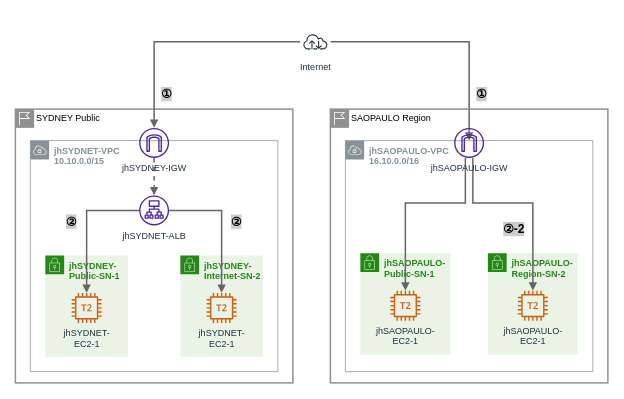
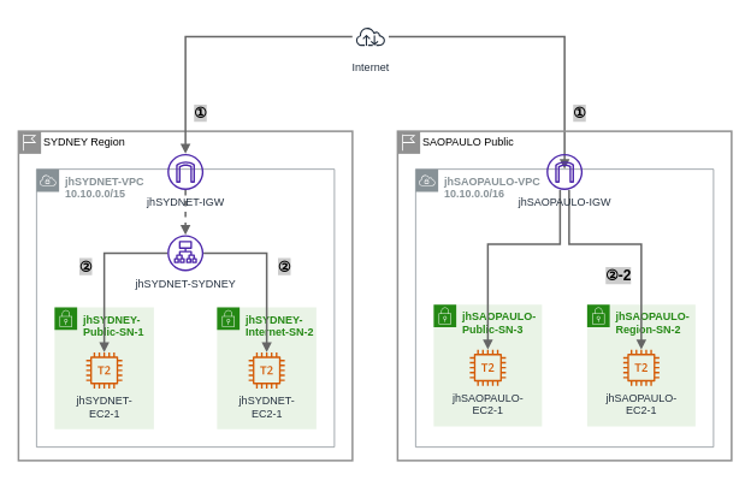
  <mxCell id="0" />
  <mxCell id="1" parent="0" />
- <mxCell id="2" value="SYDNEY Public" style="shape=mxgraph.ibm.box;prType=region;fontStyle=0;verticalAlign=top;align=left;spacingLeft=32;spacingTop=4;fillColor=none;rounded=0;whiteSpace=wrap;html=1;strokeColor=#919191;strokeWidth=2;dashed=0;container=1;spacing=-4;collapsible=0;expand=0;recursiveResize=0;" vertex="1" parent="1"><mxGeometry x="20" y="145" width="370" height="365" as="geometry" /></mxCell>
+ <mxCell id="2" value="SYDNEY Region" style="shape=mxgraph.ibm.box;prType=region;fontStyle=0;verticalAlign=top;align=left;spacingLeft=32;spacingTop=4;fillColor=none;rounded=0;whiteSpace=wrap;html=1;strokeColor=#919191;strokeWidth=2;dashed=0;container=1;spacing=-4;collapsible=0;expand=0;recursiveResize=0;" vertex="1" parent="1"><mxGeometry x="20" y="145" width="370" height="365" as="geometry" /></mxCell>
  <mxCell id="3" value="&lt;b&gt;jhSYDNET-VPC&lt;br&gt;10.10.0.0/15&lt;/b&gt;" style="sketch=0;outlineConnect=0;gradientColor=none;html=1;whiteSpace=wrap;fontSize=12;fontStyle=0;shape=mxgraph.aws4.group;grIcon=mxgraph.aws4.group_vpc;strokeColor=#879196;fillColor=none;verticalAlign=top;align=left;spacingLeft=30;fontColor=#879196;dashed=0;" vertex="1" parent="2"><mxGeometry x="20" y="42" width="330" height="308" as="geometry" /></mxCell>
  <mxCell id="4" value="&lt;b&gt;jhSYDNEY-Public-SN-1&lt;/b&gt;" style="points=[[0,0],[0.25,0],[0.5,0],[0.75,0],[1,0],[1,0.25],[1,0.5],[1,0.75],[1,1],[0.75,1],[0.5,1],[0.25,1],[0,1],[0,0.75],[0,0.5],[0,0.25]];outlineConnect=0;gradientColor=none;html=1;whiteSpace=wrap;fontSize=12;fontStyle=0;container=1;pointerEvents=0;collapsible=0;recursiveResize=0;shape=mxgraph.aws4.group;grIcon=mxgraph.aws4.group_security_group;grStroke=0;strokeColor=#248814;fillColor=#E9F3E6;verticalAlign=top;align=left;spacingLeft=30;fontColor=#248814;dashed=0;" vertex="1" parent="2"><mxGeometry x="40" y="195" width="110" height="135" as="geometry" /></mxCell>
  <mxCell id="5" value="jhSYDNET-&lt;br&gt;EC2-1" style="sketch=0;outlineConnect=0;fontColor=#232F3E;gradientColor=none;fillColor=#D45B07;strokeColor=none;dashed=0;verticalLabelPosition=bottom;verticalAlign=top;align=center;html=1;fontSize=12;fontStyle=0;aspect=fixed;pointerEvents=1;shape=mxgraph.aws4.t2_instance;" vertex="1" parent="4"><mxGeometry x="35" y="50" width="40" height="40" as="geometry" /></mxCell>
  <mxCell id="6" value="&lt;b&gt;jhSYDNEY-Internet-SN-2&lt;/b&gt;" style="points=[[0,0],[0.25,0],[0.5,0],[0.75,0],[1,0],[1,0.25],[1,0.5],[1,0.75],[1,1],[0.75,1],[0.5,1],[0.25,1],[0,1],[0,0.75],[0,0.5],[0,0.25]];outlineConnect=0;gradientColor=none;html=1;whiteSpace=wrap;fontSize=12;fontStyle=0;container=1;pointerEvents=0;collapsible=0;recursiveResize=0;shape=mxgraph.aws4.group;grIcon=mxgraph.aws4.group_security_group;grStroke=0;strokeColor=#248814;fillColor=#E9F3E6;verticalAlign=top;align=left;spacingLeft=30;fontColor=#248814;dashed=0;" vertex="1" parent="2"><mxGeometry x="220" y="195" width="110" height="135" as="geometry" /></mxCell>
  <mxCell id="7" value="jhSYDNET-&lt;br&gt;EC2-1" style="sketch=0;outlineConnect=0;fontColor=#232F3E;gradientColor=none;fillColor=#D45B07;strokeColor=none;dashed=0;verticalLabelPosition=bottom;verticalAlign=top;align=center;html=1;fontSize=12;fontStyle=0;aspect=fixed;pointerEvents=1;shape=mxgraph.aws4.t2_instance;" vertex="1" parent="6"><mxGeometry x="35" y="50" width="40" height="40" as="geometry" /></mxCell>
  <mxCell id="8" style="edgeStyle=orthogonalEdgeStyle;rounded=0;orthogonalLoop=1;jettySize=auto;html=1;endArrow=block;endFill=1;strokeWidth=2;fillColor=#f5f5f5;strokeColor=#666666;dashed=1;" edge="1" parent="2" source="9" target="12"><mxGeometry relative="1" as="geometry" /></mxCell>
- <mxCell id="9" value="jhSYDNEY-IGW" style="sketch=0;outlineConnect=0;fontColor=#232F3E;gradientColor=none;fillColor=#4D27AA;strokeColor=none;dashed=0;verticalLabelPosition=bottom;verticalAlign=top;align=center;html=1;fontSize=12;fontStyle=0;aspect=fixed;pointerEvents=1;shape=mxgraph.aws4.internet_gateway;" vertex="1" parent="2"><mxGeometry x="165" y="25" width="40" height="40" as="geometry" /></mxCell>
+ <mxCell id="9" value="jhSYDNET-IGW" style="sketch=0;outlineConnect=0;fontColor=#232F3E;gradientColor=none;fillColor=#4D27AA;strokeColor=none;dashed=0;verticalLabelPosition=bottom;verticalAlign=top;align=center;html=1;fontSize=12;fontStyle=0;aspect=fixed;pointerEvents=1;shape=mxgraph.aws4.internet_gateway;" vertex="1" parent="2"><mxGeometry x="165" y="25" width="40" height="40" as="geometry" /></mxCell>
  <mxCell id="10" style="edgeStyle=orthogonalEdgeStyle;rounded=0;orthogonalLoop=1;jettySize=auto;html=1;endArrow=block;endFill=1;strokeWidth=2;fillColor=#f5f5f5;strokeColor=#666666;" edge="1" parent="2" source="12" target="5"><mxGeometry relative="1" as="geometry" /></mxCell>
  <mxCell id="11" style="edgeStyle=orthogonalEdgeStyle;rounded=0;orthogonalLoop=1;jettySize=auto;html=1;endArrow=block;endFill=1;strokeWidth=2;fillColor=#f5f5f5;strokeColor=#666666;" edge="1" parent="2" source="12" target="7"><mxGeometry relative="1" as="geometry" /></mxCell>
- <mxCell id="12" value="jhSYDNET-ALB" style="sketch=0;outlineConnect=0;fontColor=#232F3E;gradientColor=none;fillColor=#4D27AA;strokeColor=none;dashed=0;verticalLabelPosition=bottom;verticalAlign=top;align=center;html=1;fontSize=12;fontStyle=0;aspect=fixed;pointerEvents=1;shape=mxgraph.aws4.application_load_balancer;" vertex="1" parent="2"><mxGeometry x="165" y="115" width="40" height="40" as="geometry" /></mxCell>
+ <mxCell id="12" value="jhSYDNET-SYDNEY" style="sketch=0;outlineConnect=0;fontColor=#232F3E;gradientColor=none;fillColor=#4D27AA;strokeColor=none;dashed=0;verticalLabelPosition=bottom;verticalAlign=top;align=center;html=1;fontSize=12;fontStyle=0;aspect=fixed;pointerEvents=1;shape=mxgraph.aws4.application_load_balancer;" vertex="1" parent="2"><mxGeometry x="165" y="115" width="40" height="40" as="geometry" /></mxCell>
  <mxCell id="13" value="②" style="text;html=1;strokeColor=none;fillColor=none;align=center;verticalAlign=middle;whiteSpace=wrap;rounded=0;labelBackgroundColor=#CCCCCC;fontSize=16;fontStyle=1" vertex="1" parent="2"><mxGeometry x="60" y="135" width="30" height="30" as="geometry" /></mxCell>
  <mxCell id="14" value="②" style="text;html=1;strokeColor=none;fillColor=none;align=center;verticalAlign=middle;whiteSpace=wrap;rounded=0;labelBackgroundColor=#CCCCCC;fontSize=16;fontStyle=1" vertex="1" parent="2"><mxGeometry x="280" y="135" width="30" height="30" as="geometry" /></mxCell>
  <mxCell id="15" style="edgeStyle=orthogonalEdgeStyle;rounded=0;orthogonalLoop=1;jettySize=auto;html=1;endArrow=block;endFill=1;strokeWidth=2;fillColor=#f5f5f5;strokeColor=#666666;" edge="1" parent="1" source="17" target="9"><mxGeometry relative="1" as="geometry" /></mxCell>
  <mxCell id="16" style="edgeStyle=orthogonalEdgeStyle;rounded=0;orthogonalLoop=1;jettySize=auto;html=1;endArrow=block;endFill=1;strokeWidth=2;fillColor=#f5f5f5;strokeColor=#666666;" edge="1" parent="1" source="17" target="19"><mxGeometry relative="1" as="geometry"><mxPoint x="600" y="130" as="targetPoint" /></mxGeometry></mxCell>
- <mxCell id="17" value="Internet" style="sketch=0;outlineConnect=0;fontColor=#232F3E;gradientColor=none;strokeColor=#232F3E;fillColor=#ffffff;dashed=0;verticalLabelPosition=bottom;verticalAlign=top;align=center;html=1;fontSize=12;fontStyle=0;aspect=fixed;shape=mxgraph.aws4.resourceIcon;resIcon=mxgraph.aws4.internet;" vertex="1" parent="1"><mxGeometry x="400" y="35" width="40" height="40" as="geometry" /></mxCell>
- <mxCell id="18" value="SAOPAULO Region" style="shape=mxgraph.ibm.box;prType=region;fontStyle=0;verticalAlign=top;align=left;spacingLeft=32;spacingTop=4;fillColor=none;rounded=0;whiteSpace=wrap;html=1;strokeColor=#919191;strokeWidth=2;dashed=0;container=1;spacing=-4;collapsible=0;expand=0;recursiveResize=0;" vertex="1" parent="1"><mxGeometry x="440" y="145" width="370" height="365" as="geometry" /></mxCell>
- <mxCell id="19" value="&lt;b&gt;jhSAOPAULO-VPC&lt;br&gt;16.10.0.0/16&lt;/b&gt;" style="sketch=0;outlineConnect=0;gradientColor=none;html=1;whiteSpace=wrap;fontSize=12;fontStyle=0;shape=mxgraph.aws4.group;grIcon=mxgraph.aws4.group_vpc;strokeColor=#879196;fillColor=none;verticalAlign=top;align=left;spacingLeft=30;fontColor=#879196;dashed=0;" vertex="1" parent="18"><mxGeometry x="20" y="42" width="330" height="308" as="geometry" /></mxCell>
- <mxCell id="20" value="&lt;b&gt;jhSAOPAULO-Public-SN-1&lt;/b&gt;" style="points=[[0,0],[0.25,0],[0.5,0],[0.75,0],[1,0],[1,0.25],[1,0.5],[1,0.75],[1,1],[0.75,1],[0.5,1],[0.25,1],[0,1],[0,0.75],[0,0.5],[0,0.25]];outlineConnect=0;gradientColor=none;html=1;whiteSpace=wrap;fontSize=12;fontStyle=0;container=1;pointerEvents=0;collapsible=0;recursiveResize=0;shape=mxgraph.aws4.group;grIcon=mxgraph.aws4.group_security_group;grStroke=0;strokeColor=#248814;fillColor=#E9F3E6;verticalAlign=top;align=left;spacingLeft=30;fontColor=#248814;dashed=0;" vertex="1" parent="18"><mxGeometry x="40" y="192" width="120" height="135" as="geometry" /></mxCell>
+ <mxCell id="17" value="Internet" style="sketch=0;outlineConnect=0;fontColor=#232F3E;gradientColor=none;strokeColor=#232F3E;fillColor=#ffffff;dashed=0;verticalLabelPosition=bottom;verticalAlign=top;align=center;html=1;fontSize=12;fontStyle=0;aspect=fixed;shape=mxgraph.aws4.resourceIcon;resIcon=mxgraph.aws4.internet;" vertex="1" parent="1"><mxGeometry x="390" y="20" width="40" height="40" as="geometry" /></mxCell>
+ <mxCell id="18" value="SAOPAULO Public" style="shape=mxgraph.ibm.box;prType=region;fontStyle=0;verticalAlign=top;align=left;spacingLeft=32;spacingTop=4;fillColor=none;rounded=0;whiteSpace=wrap;html=1;strokeColor=#919191;strokeWidth=2;dashed=0;container=1;spacing=-4;collapsible=0;expand=0;recursiveResize=0;" vertex="1" parent="1"><mxGeometry x="440" y="145" width="370" height="365" as="geometry" /></mxCell>
+ <mxCell id="19" value="&lt;b&gt;jhSAOPAULO-VPC&lt;br&gt;10.10.0.0/16&lt;/b&gt;" style="sketch=0;outlineConnect=0;gradientColor=none;html=1;whiteSpace=wrap;fontSize=12;fontStyle=0;shape=mxgraph.aws4.group;grIcon=mxgraph.aws4.group_vpc;strokeColor=#879196;fillColor=none;verticalAlign=top;align=left;spacingLeft=30;fontColor=#879196;dashed=0;" vertex="1" parent="18"><mxGeometry x="20" y="42" width="330" height="308" as="geometry" /></mxCell>
+ <mxCell id="20" value="&lt;b&gt;jhSAOPAULO-Public-SN-3&lt;/b&gt;" style="points=[[0,0],[0.25,0],[0.5,0],[0.75,0],[1,0],[1,0.25],[1,0.5],[1,0.75],[1,1],[0.75,1],[0.5,1],[0.25,1],[0,1],[0,0.75],[0,0.5],[0,0.25]];outlineConnect=0;gradientColor=none;html=1;whiteSpace=wrap;fontSize=12;fontStyle=0;container=1;pointerEvents=0;collapsible=0;recursiveResize=0;shape=mxgraph.aws4.group;grIcon=mxgraph.aws4.group_security_group;grStroke=0;strokeColor=#248814;fillColor=#E9F3E6;verticalAlign=top;align=left;spacingLeft=30;fontColor=#248814;dashed=0;" vertex="1" parent="18"><mxGeometry x="40" y="192" width="120" height="135" as="geometry" /></mxCell>
  <mxCell id="21" value="jhSAOPAULO-&lt;br&gt;EC2-1" style="sketch=0;outlineConnect=0;fontColor=#232F3E;gradientColor=none;fillColor=#D45B07;strokeColor=none;dashed=0;verticalLabelPosition=bottom;verticalAlign=top;align=center;html=1;fontSize=12;fontStyle=0;aspect=fixed;pointerEvents=1;shape=mxgraph.aws4.t2_instance;" vertex="1" parent="20"><mxGeometry x="40" y="50" width="40" height="40" as="geometry" /></mxCell>
  <mxCell id="22" value="&lt;b&gt;jhSAOPAULO-Region-SN-2&lt;/b&gt;" style="points=[[0,0],[0.25,0],[0.5,0],[0.75,0],[1,0],[1,0.25],[1,0.5],[1,0.75],[1,1],[0.75,1],[0.5,1],[0.25,1],[0,1],[0,0.75],[0,0.5],[0,0.25]];outlineConnect=0;gradientColor=none;html=1;whiteSpace=wrap;fontSize=12;fontStyle=0;container=1;pointerEvents=0;collapsible=0;recursiveResize=0;shape=mxgraph.aws4.group;grIcon=mxgraph.aws4.group_security_group;grStroke=0;strokeColor=#248814;fillColor=#E9F3E6;verticalAlign=top;align=left;spacingLeft=30;fontColor=#248814;dashed=0;" vertex="1" parent="18"><mxGeometry x="210" y="192" width="120" height="135" as="geometry" /></mxCell>
  <mxCell id="23" value="jhSAOPAULO-&lt;br&gt;EC2-1" style="sketch=0;outlineConnect=0;fontColor=#232F3E;gradientColor=none;fillColor=#D45B07;strokeColor=none;dashed=0;verticalLabelPosition=bottom;verticalAlign=top;align=center;html=1;fontSize=12;fontStyle=0;aspect=fixed;pointerEvents=1;shape=mxgraph.aws4.t2_instance;" vertex="1" parent="22"><mxGeometry x="40" y="50" width="40" height="40" as="geometry" /></mxCell>
  <mxCell id="24" style="edgeStyle=orthogonalEdgeStyle;rounded=0;orthogonalLoop=1;jettySize=auto;html=1;endArrow=block;endFill=1;strokeWidth=2;fillColor=#f5f5f5;strokeColor=#666666;" edge="1" parent="18" source="26" target="21"><mxGeometry relative="1" as="geometry"><Array as="points"><mxPoint x="180" y="125" /><mxPoint x="100" y="125" /></Array></mxGeometry></mxCell>
  <mxCell id="25" style="edgeStyle=orthogonalEdgeStyle;rounded=0;orthogonalLoop=1;jettySize=auto;html=1;endArrow=block;endFill=1;strokeWidth=2;fillColor=#f5f5f5;strokeColor=#666666;" edge="1" parent="18" source="26" target="23"><mxGeometry relative="1" as="geometry"><Array as="points"><mxPoint x="190" y="125" /><mxPoint x="270" y="125" /></Array></mxGeometry></mxCell>
  <mxCell id="26" value="jhSAOPAULO-IGW" style="sketch=0;outlineConnect=0;fontColor=#232F3E;gradientColor=none;fillColor=#4D27AA;strokeColor=none;dashed=0;verticalLabelPosition=bottom;verticalAlign=top;align=center;html=1;fontSize=12;fontStyle=0;aspect=fixed;pointerEvents=1;shape=mxgraph.aws4.internet_gateway;" vertex="1" parent="18"><mxGeometry x="165" y="25" width="40" height="40" as="geometry" /></mxCell>
  <mxCell id="27" value="②-2" style="text;html=1;strokeColor=none;fillColor=none;align=center;verticalAlign=middle;whiteSpace=wrap;rounded=0;labelBackgroundColor=#CCCCCC;fontSize=16;fontStyle=1" vertex="1" parent="18"><mxGeometry x="230" y="145" width="30" height="30" as="geometry" /></mxCell>
  <mxCell id="28" value="①" style="text;html=1;strokeColor=none;fillColor=none;align=center;verticalAlign=middle;whiteSpace=wrap;rounded=0;labelBackgroundColor=#CCCCCC;fontSize=16;fontStyle=1" vertex="1" parent="1"><mxGeometry x="630" y="110" width="24" height="30" as="geometry" /></mxCell>
  <mxCell id="29" value="①" style="text;html=1;strokeColor=none;fillColor=none;align=center;verticalAlign=middle;whiteSpace=wrap;rounded=0;labelBackgroundColor=#CCCCCC;fontSize=16;fontStyle=1" vertex="1" parent="1"><mxGeometry x="210" y="110" width="24" height="30" as="geometry" /></mxCell>
